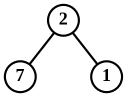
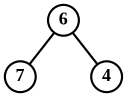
  graph {
    node [fontname="Times New Roman, Bold" fontsize=25 margin="0.04,0.02" penwidth=3 shape=circle]
    edge [fontname="Times New Roman, Bold" fontsize=25 penwidth=3]
-   n1 [label=2]
+   n1 [label=6]
    n2 [label=7]
    3 [style=invis]
-   n4 [label=1]
+   n4 [label=4]
    n1 -- n2
    n1 -- 3 [style=invis weight=100]
    n1 -- n4
  }
